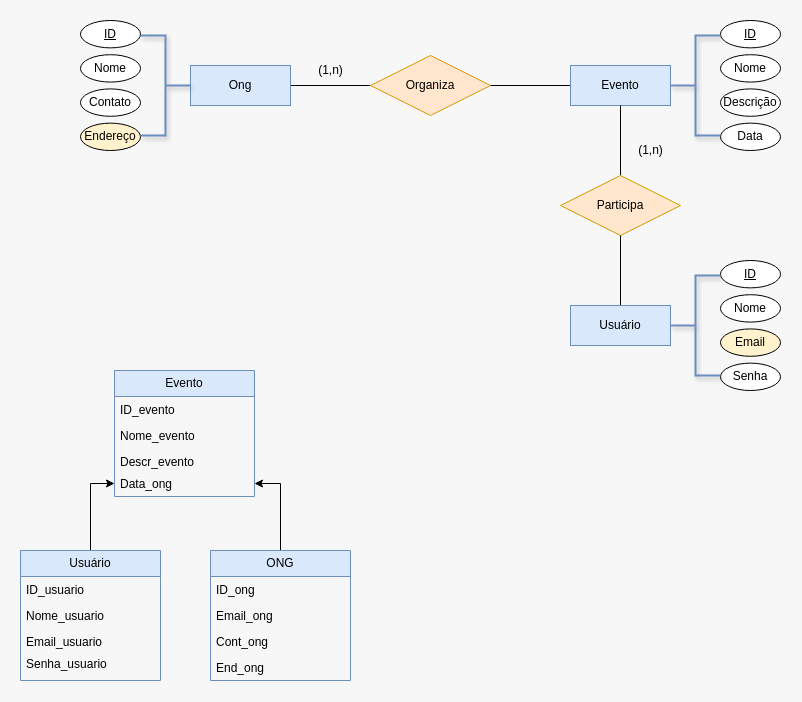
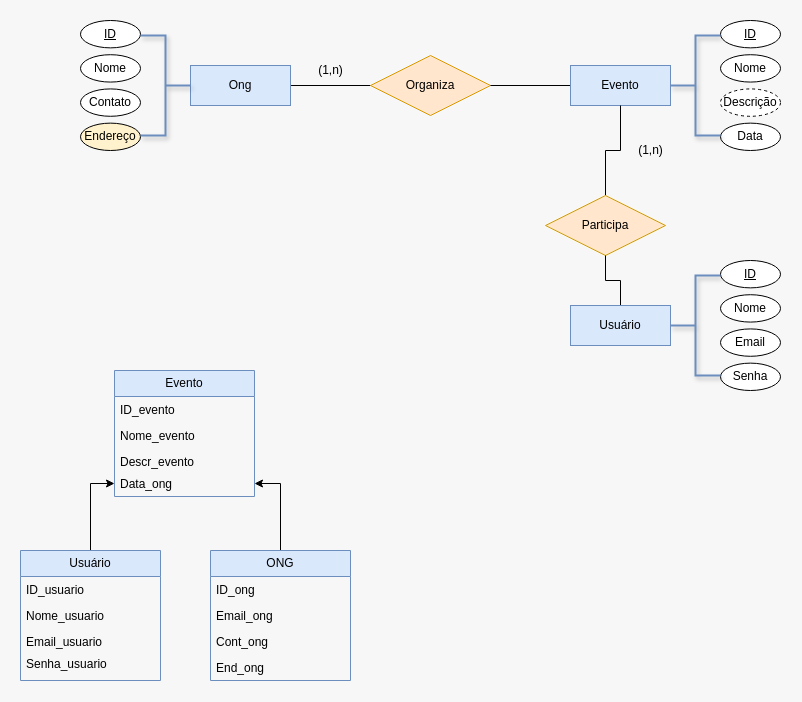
  <mxCell id="0" />
  <mxCell id="1" parent="0" />
  <mxCell id="2" value="" style="edgeStyle=orthogonalEdgeStyle;rounded=0;orthogonalLoop=1;jettySize=auto;html=1;" edge="1" parent="1" source="3" target="12"><mxGeometry relative="1" as="geometry" /></mxCell>
  <mxCell id="3" value="Usuário" style="swimlane;fontStyle=0;childLayout=stackLayout;horizontal=1;startSize=26;fillColor=#dae8fc;horizontalStack=0;resizeParent=1;resizeParentMax=0;resizeLast=0;collapsible=1;marginBottom=0;whiteSpace=wrap;html=1;strokeColor=#6c8ebf;" vertex="1" parent="1"><mxGeometry x="20" y="550" width="140" height="130" as="geometry" /></mxCell>
  <mxCell id="4" value="ID_usuario" style="text;strokeColor=none;fillColor=none;align=left;verticalAlign=top;spacingLeft=4;spacingRight=4;overflow=hidden;rotatable=0;points=[[0,0.5],[1,0.5]];portConstraint=eastwest;whiteSpace=wrap;html=1;" vertex="1" parent="3"><mxGeometry y="26" width="140" height="26" as="geometry" /></mxCell>
  <mxCell id="5" value="Nome_usuario" style="text;strokeColor=none;fillColor=none;align=left;verticalAlign=top;spacingLeft=4;spacingRight=4;overflow=hidden;rotatable=0;points=[[0,0.5],[1,0.5]];portConstraint=eastwest;whiteSpace=wrap;html=1;" vertex="1" parent="3"><mxGeometry y="52" width="140" height="26" as="geometry" /></mxCell>
  <mxCell id="6" value="Email_usuario" style="text;strokeColor=none;fillColor=none;align=left;verticalAlign=top;spacingLeft=4;spacingRight=4;overflow=hidden;rotatable=0;points=[[0,0.5],[1,0.5]];portConstraint=eastwest;whiteSpace=wrap;html=1;" vertex="1" parent="3"><mxGeometry y="78" width="140" height="22" as="geometry" /></mxCell>
  <mxCell id="7" value="Senha_usuario" style="text;strokeColor=none;fillColor=none;align=left;verticalAlign=top;spacingLeft=4;spacingRight=4;overflow=hidden;rotatable=0;points=[[0,0.5],[1,0.5]];portConstraint=eastwest;whiteSpace=wrap;html=1;" vertex="1" parent="3"><mxGeometry y="100" width="140" height="30" as="geometry" /></mxCell>
  <mxCell id="8" value="Evento" style="swimlane;fontStyle=0;childLayout=stackLayout;horizontal=1;startSize=26;fillColor=#dae8fc;horizontalStack=0;resizeParent=1;resizeParentMax=0;resizeLast=0;collapsible=1;marginBottom=0;whiteSpace=wrap;html=1;strokeColor=#6c8ebf;" vertex="1" parent="1"><mxGeometry x="114" y="370" width="140" height="126" as="geometry" /></mxCell>
  <mxCell id="9" value="ID_evento" style="text;strokeColor=none;fillColor=none;align=left;verticalAlign=top;spacingLeft=4;spacingRight=4;overflow=hidden;rotatable=0;points=[[0,0.5],[1,0.5]];portConstraint=eastwest;whiteSpace=wrap;html=1;" vertex="1" parent="8"><mxGeometry y="26" width="140" height="26" as="geometry" /></mxCell>
  <mxCell id="10" value="Nome_evento" style="text;strokeColor=none;fillColor=none;align=left;verticalAlign=top;spacingLeft=4;spacingRight=4;overflow=hidden;rotatable=0;points=[[0,0.5],[1,0.5]];portConstraint=eastwest;whiteSpace=wrap;html=1;" vertex="1" parent="8"><mxGeometry y="52" width="140" height="26" as="geometry" /></mxCell>
  <mxCell id="11" value="Descr_evento" style="text;strokeColor=none;fillColor=none;align=left;verticalAlign=top;spacingLeft=4;spacingRight=4;overflow=hidden;rotatable=0;points=[[0,0.5],[1,0.5]];portConstraint=eastwest;whiteSpace=wrap;html=1;" vertex="1" parent="8"><mxGeometry y="78" width="140" height="22" as="geometry" /></mxCell>
  <mxCell id="12" value="Data_ong" style="text;strokeColor=none;fillColor=none;align=left;verticalAlign=top;spacingLeft=4;spacingRight=4;overflow=hidden;rotatable=0;points=[[0,0.5],[1,0.5]];portConstraint=eastwest;whiteSpace=wrap;html=1;" vertex="1" parent="8"><mxGeometry y="100" width="140" height="26" as="geometry" /></mxCell>
  <mxCell id="13" value="" style="edgeStyle=orthogonalEdgeStyle;rounded=0;orthogonalLoop=1;jettySize=auto;html=1;" edge="1" parent="1" source="14" target="12"><mxGeometry relative="1" as="geometry" /></mxCell>
  <mxCell id="14" value="ONG" style="swimlane;fontStyle=0;childLayout=stackLayout;horizontal=1;startSize=26;fillColor=#dae8fc;horizontalStack=0;resizeParent=1;resizeParentMax=0;resizeLast=0;collapsible=1;marginBottom=0;whiteSpace=wrap;html=1;strokeColor=#6c8ebf;" vertex="1" parent="1"><mxGeometry x="210" y="550" width="140" height="130" as="geometry" /></mxCell>
  <mxCell id="15" value="ID_ong" style="text;strokeColor=none;fillColor=none;align=left;verticalAlign=top;spacingLeft=4;spacingRight=4;overflow=hidden;rotatable=0;points=[[0,0.5],[1,0.5]];portConstraint=eastwest;whiteSpace=wrap;html=1;" vertex="1" parent="14"><mxGeometry y="26" width="140" height="26" as="geometry" /></mxCell>
  <mxCell id="16" value="Email_ong" style="text;strokeColor=none;fillColor=none;align=left;verticalAlign=top;spacingLeft=4;spacingRight=4;overflow=hidden;rotatable=0;points=[[0,0.5],[1,0.5]];portConstraint=eastwest;whiteSpace=wrap;html=1;" vertex="1" parent="14"><mxGeometry y="52" width="140" height="26" as="geometry" /></mxCell>
  <mxCell id="17" value="Cont_ong" style="text;strokeColor=none;fillColor=none;align=left;verticalAlign=top;spacingLeft=4;spacingRight=4;overflow=hidden;rotatable=0;points=[[0,0.5],[1,0.5]];portConstraint=eastwest;whiteSpace=wrap;html=1;" vertex="1" parent="14"><mxGeometry y="78" width="140" height="26" as="geometry" /></mxCell>
  <mxCell id="18" value="End_ong" style="text;strokeColor=none;fillColor=none;align=left;verticalAlign=top;spacingLeft=4;spacingRight=4;overflow=hidden;rotatable=0;points=[[0,0.5],[1,0.5]];portConstraint=eastwest;whiteSpace=wrap;html=1;" vertex="1" parent="14"><mxGeometry y="104" width="140" height="26" as="geometry" /></mxCell>
  <mxCell id="19" style="edgeStyle=orthogonalEdgeStyle;rounded=0;orthogonalLoop=1;jettySize=auto;html=1;exitX=1;exitY=0.5;exitDx=0;exitDy=0;entryX=0;entryY=0.5;entryDx=0;entryDy=0;endArrow=none;endFill=0;" edge="1" parent="1" source="20" target="21"><mxGeometry relative="1" as="geometry" /></mxCell>
  <mxCell id="20" value="Ong" style="whiteSpace=wrap;html=1;align=center;fillColor=#dae8fc;strokeColor=#6c8ebf;" vertex="1" parent="1"><mxGeometry x="190" y="65" width="100" height="40" as="geometry" /></mxCell>
  <mxCell id="21" value="Organiza" style="shape=rhombus;perimeter=rhombusPerimeter;whiteSpace=wrap;html=1;align=center;fillColor=#ffe6cc;strokeColor=#d79b00;" vertex="1" parent="1"><mxGeometry x="370" y="55" width="120" height="60" as="geometry" /></mxCell>
  <mxCell id="22" style="edgeStyle=orthogonalEdgeStyle;rounded=0;orthogonalLoop=1;jettySize=auto;html=1;entryX=1;entryY=0.5;entryDx=0;entryDy=0;endArrow=none;endFill=0;" edge="1" parent="1" source="23" target="21"><mxGeometry relative="1" as="geometry" /></mxCell>
  <mxCell id="23" value="Evento" style="whiteSpace=wrap;html=1;align=center;fillColor=#dae8fc;strokeColor=#6c8ebf;" vertex="1" parent="1"><mxGeometry x="570" y="65" width="100" height="40" as="geometry" /></mxCell>
  <mxCell id="24" style="edgeStyle=orthogonalEdgeStyle;rounded=0;orthogonalLoop=1;jettySize=auto;html=1;entryX=0.5;entryY=1;entryDx=0;entryDy=0;endArrow=none;endFill=0;" edge="1" parent="1" source="25" target="23"><mxGeometry relative="1" as="geometry" /></mxCell>
- <mxCell id="25" value="Participa" style="shape=rhombus;perimeter=rhombusPerimeter;whiteSpace=wrap;html=1;align=center;fillColor=#ffe6cc;strokeColor=#d79b00;" vertex="1" parent="1"><mxGeometry x="560" y="175" width="120" height="60" as="geometry" /></mxCell>
+ <mxCell id="25" value="Participa" style="shape=rhombus;perimeter=rhombusPerimeter;whiteSpace=wrap;html=1;align=center;fillColor=#ffe6cc;strokeColor=#d79b00;" vertex="1" parent="1"><mxGeometry x="545" y="195" width="120" height="60" as="geometry" /></mxCell>
  <mxCell id="26" style="edgeStyle=orthogonalEdgeStyle;rounded=0;orthogonalLoop=1;jettySize=auto;html=1;entryX=0.5;entryY=1;entryDx=0;entryDy=0;endArrow=none;endFill=0;" edge="1" parent="1" source="27" target="25"><mxGeometry relative="1" as="geometry" /></mxCell>
  <mxCell id="27" value="Usuário" style="whiteSpace=wrap;html=1;align=center;fillColor=#dae8fc;strokeColor=#6c8ebf;" vertex="1" parent="1"><mxGeometry x="570" y="305" width="100" height="40" as="geometry" /></mxCell>
  <mxCell id="28" value="(1,n)" style="text;html=1;align=center;verticalAlign=middle;resizable=0;points=[];autosize=1;strokeColor=none;fillColor=none;" vertex="1" parent="1"><mxGeometry x="305" y="55" width="50" height="30" as="geometry" /></mxCell>
  <mxCell id="29" value="(1,n)" style="text;html=1;align=center;verticalAlign=middle;resizable=0;points=[];autosize=1;strokeColor=none;fillColor=none;" vertex="1" parent="1"><mxGeometry x="625" y="135" width="50" height="30" as="geometry" /></mxCell>
  <mxCell id="30" value="" style="group" vertex="1" connectable="0" parent="1"><mxGeometry x="80" y="20" width="60" height="130" as="geometry" /></mxCell>
  <mxCell id="31" value="Nome" style="ellipse;whiteSpace=wrap;html=1;align=center;" vertex="1" parent="30"><mxGeometry y="34.211" width="60" height="27.368" as="geometry" /></mxCell>
  <mxCell id="32" value="ID" style="ellipse;whiteSpace=wrap;html=1;align=center;fontStyle=4;" vertex="1" parent="30"><mxGeometry width="60" height="27.368" as="geometry" /></mxCell>
  <mxCell id="33" value="Contato" style="ellipse;whiteSpace=wrap;html=1;align=center;" vertex="1" parent="30"><mxGeometry y="68.421" width="60" height="27.368" as="geometry" /></mxCell>
  <mxCell id="34" value="Endereço" style="ellipse;whiteSpace=wrap;html=1;align=center;fillColor=#fff2cc;" vertex="1" parent="30"><mxGeometry y="102.632" width="60" height="27.368" as="geometry" /></mxCell>
  <mxCell id="35" value="" style="group" vertex="1" connectable="0" parent="1"><mxGeometry x="720" y="260" width="60" height="130" as="geometry" /></mxCell>
  <mxCell id="36" value="Nome" style="ellipse;whiteSpace=wrap;html=1;align=center;" vertex="1" parent="35"><mxGeometry y="34.211" width="60" height="27.368" as="geometry" /></mxCell>
  <mxCell id="37" value="ID" style="ellipse;whiteSpace=wrap;html=1;align=center;fontStyle=4;" vertex="1" parent="35"><mxGeometry width="60" height="27.368" as="geometry" /></mxCell>
- <mxCell id="38" value="Email" style="ellipse;whiteSpace=wrap;html=1;align=center;fillColor=#fff2cc;" vertex="1" parent="35"><mxGeometry y="68.421" width="60" height="27.368" as="geometry" /></mxCell>
+ <mxCell id="38" value="Email" style="ellipse;whiteSpace=wrap;html=1;align=center;" vertex="1" parent="35"><mxGeometry y="68.421" width="60" height="27.368" as="geometry" /></mxCell>
  <mxCell id="39" value="Senha" style="ellipse;whiteSpace=wrap;html=1;align=center;" vertex="1" parent="35"><mxGeometry y="102.632" width="60" height="27.368" as="geometry" /></mxCell>
  <mxCell id="40" value="" style="group" vertex="1" connectable="0" parent="1"><mxGeometry x="720" y="20" width="60" height="130" as="geometry" /></mxCell>
  <mxCell id="41" value="Nome" style="ellipse;whiteSpace=wrap;html=1;align=center;" vertex="1" parent="40"><mxGeometry y="34.211" width="60" height="27.368" as="geometry" /></mxCell>
  <mxCell id="42" value="ID" style="ellipse;whiteSpace=wrap;html=1;align=center;fontStyle=4;" vertex="1" parent="40"><mxGeometry width="60" height="27.368" as="geometry" /></mxCell>
- <mxCell id="43" value="Descrição" style="ellipse;whiteSpace=wrap;html=1;align=center;" vertex="1" parent="40"><mxGeometry y="68.421" width="60" height="27.368" as="geometry" /></mxCell>
+ <mxCell id="43" value="Descrição" style="ellipse;whiteSpace=wrap;html=1;align=center;dashed=1;" vertex="1" parent="40"><mxGeometry y="68.421" width="60" height="27.368" as="geometry" /></mxCell>
  <mxCell id="44" value="Data" style="ellipse;whiteSpace=wrap;html=1;align=center;" vertex="1" parent="40"><mxGeometry y="102.632" width="60" height="27.368" as="geometry" /></mxCell>
  <mxCell id="45" value="" style="strokeWidth=2;html=1;shape=mxgraph.flowchart.annotation_2;align=left;labelPosition=right;pointerEvents=1;shadow=1;fillColor=#dae8fc;strokeColor=#6c8ebf;" vertex="1" parent="1"><mxGeometry x="670" y="35" width="50" height="100" as="geometry" /></mxCell>
  <mxCell id="46" value="" style="strokeWidth=2;html=1;shape=mxgraph.flowchart.annotation_2;align=left;labelPosition=right;pointerEvents=1;shadow=1;fillColor=#dae8fc;strokeColor=#6c8ebf;" vertex="1" parent="1"><mxGeometry x="670" y="275" width="50" height="100" as="geometry" /></mxCell>
  <mxCell id="47" value="" style="strokeWidth=2;html=1;shape=mxgraph.flowchart.annotation_2;align=left;labelPosition=right;pointerEvents=1;shadow=1;fillColor=#dae8fc;strokeColor=#6c8ebf;rotation=-180;" vertex="1" parent="1"><mxGeometry x="140" y="35" width="50" height="100" as="geometry" /></mxCell>
